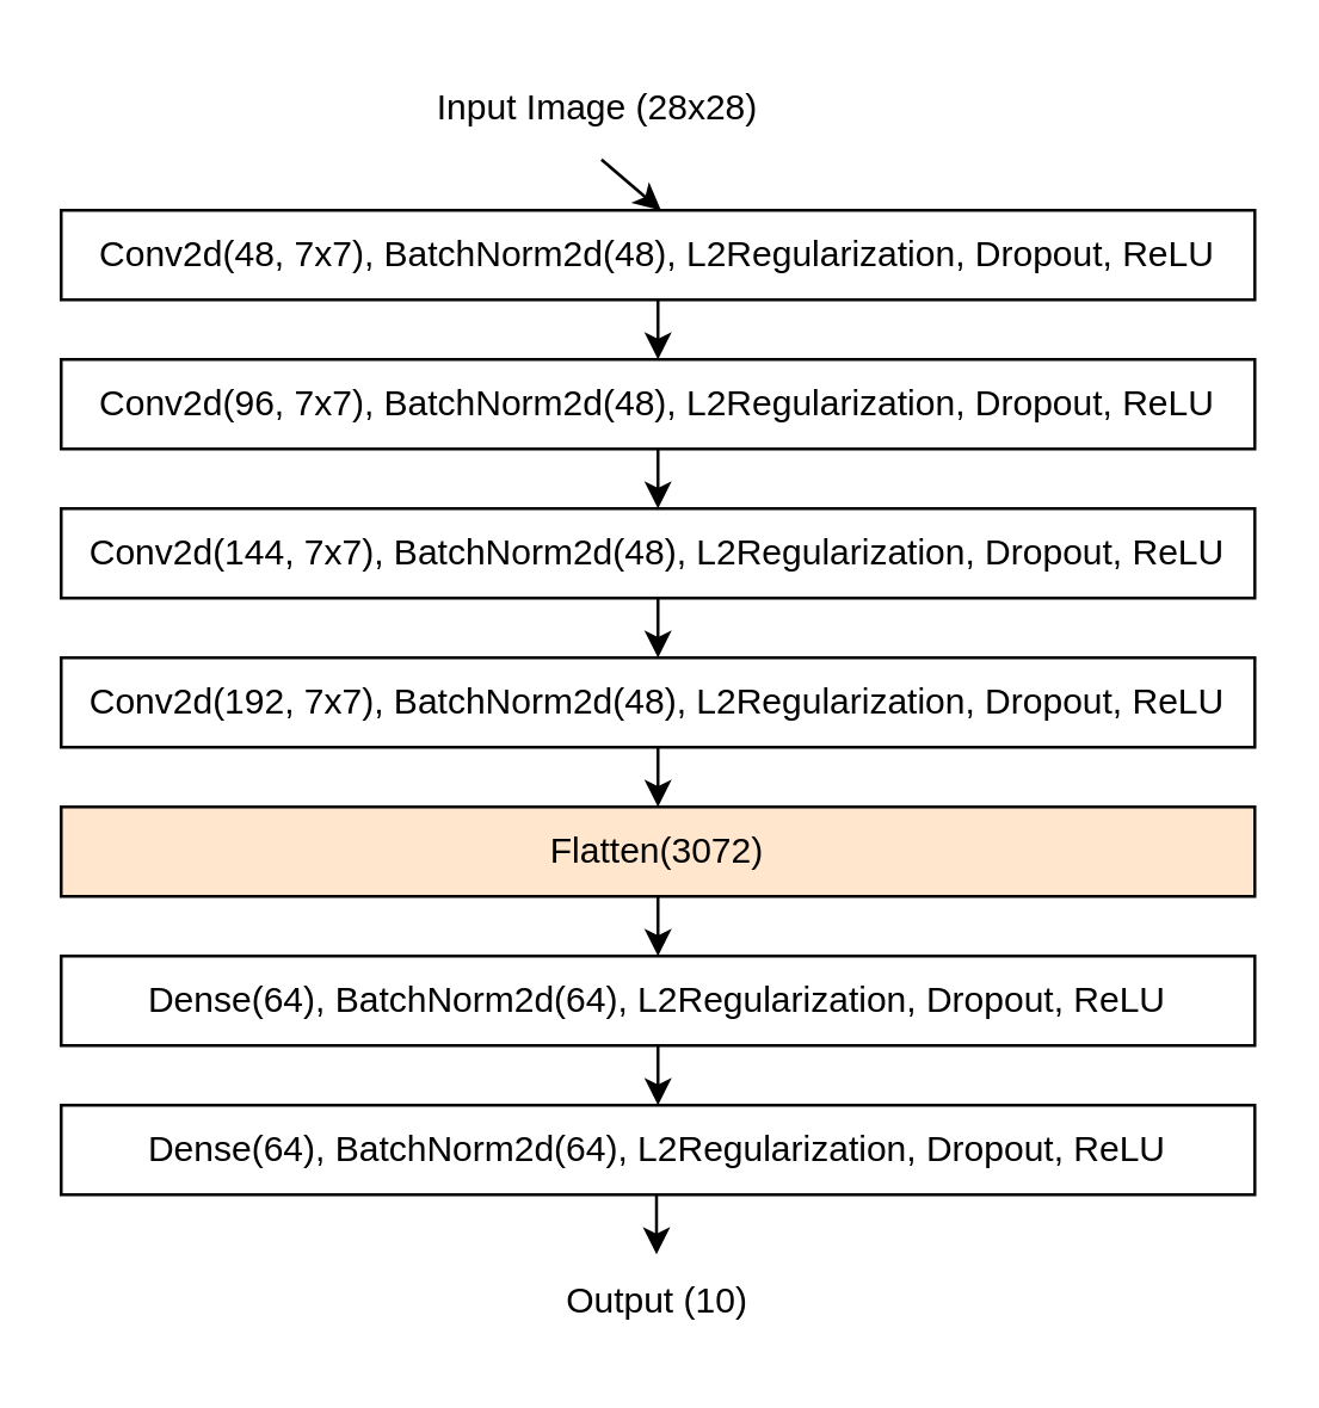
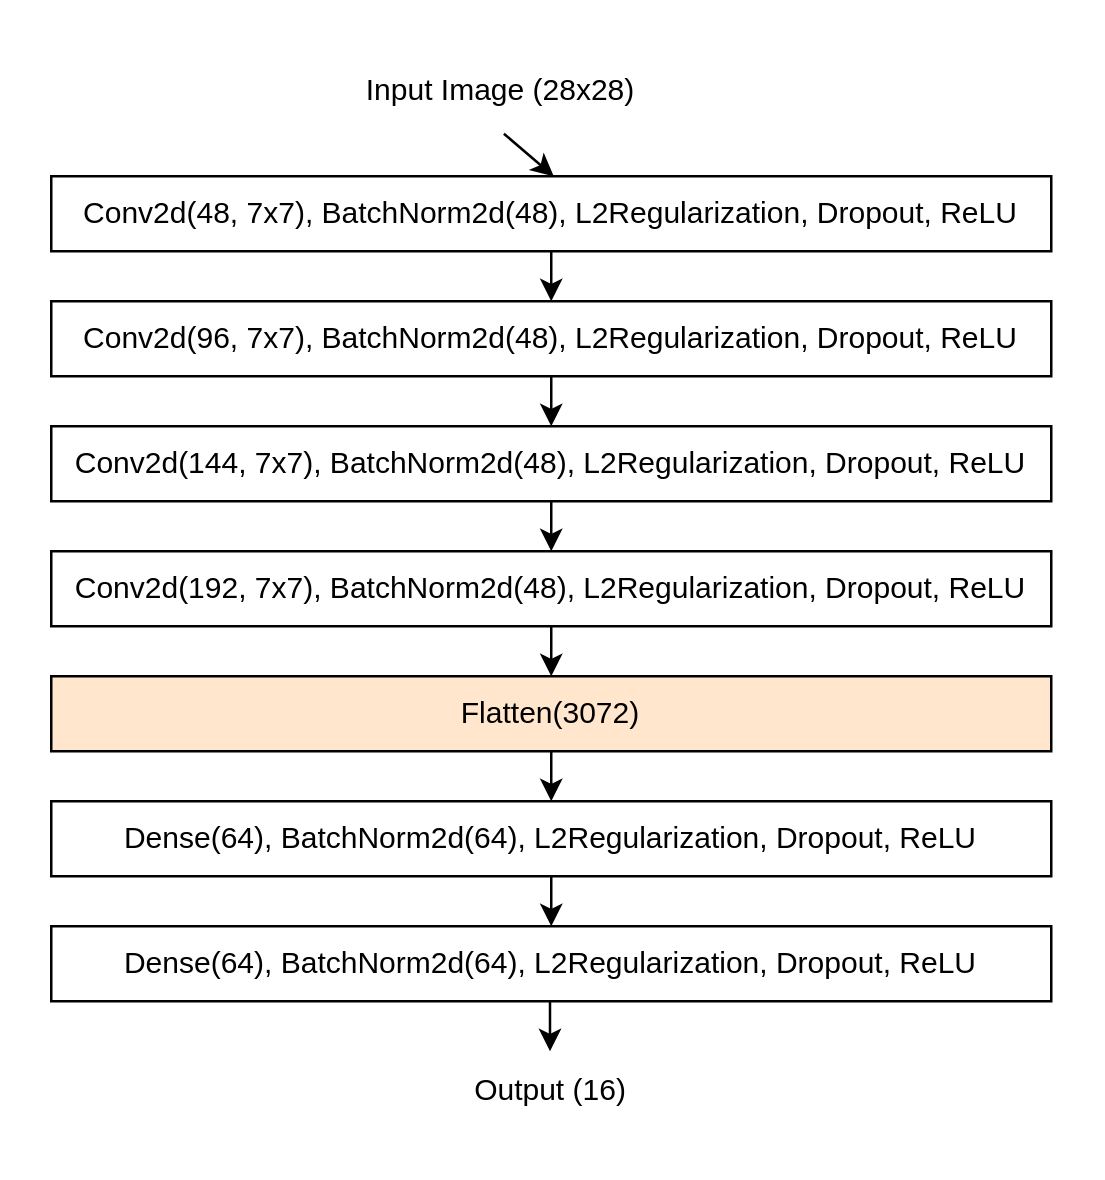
  <mxCell id="0" />
  <mxCell id="1" parent="0" />
  <mxCell id="2" value="Input Image (28x28)" style="text;strokeColor=none;fillColor=none;align=center;verticalAlign=middle;spacingLeft=4;spacingRight=4;overflow=hidden;points=[[0,0.5],[1,0.5]];portConstraint=eastwest;rotatable=0;" vertex="1" parent="1"><mxGeometry x="125" y="20" width="150" height="30" as="geometry" /></mxCell>
  <mxCell id="3" style="edgeStyle=orthogonalEdgeStyle;rounded=0;orthogonalLoop=1;jettySize=auto;html=1;exitX=0.5;exitY=1;exitDx=0;exitDy=0;entryX=0.5;entryY=0;entryDx=0;entryDy=0;" edge="1" parent="1" source="4" target="6"><mxGeometry relative="1" as="geometry" /></mxCell>
  <mxCell id="4" value="Conv2d(48, 7x7), BatchNorm2d(48), L2Regularization, Dropout, ReLU" style="rounded=0;whiteSpace=wrap;html=1;" vertex="1" parent="1"><mxGeometry x="20" y="70" width="400" height="30" as="geometry" /></mxCell>
  <mxCell id="5" style="edgeStyle=orthogonalEdgeStyle;rounded=0;orthogonalLoop=1;jettySize=auto;html=1;exitX=0.5;exitY=1;exitDx=0;exitDy=0;entryX=0.5;entryY=0;entryDx=0;entryDy=0;" edge="1" parent="1" source="6" target="8"><mxGeometry relative="1" as="geometry" /></mxCell>
  <mxCell id="6" value="Conv2d(96, 7x7), BatchNorm2d(48), L2Regularization, Dropout, ReLU" style="rounded=0;whiteSpace=wrap;html=1;" vertex="1" parent="1"><mxGeometry x="20" y="120" width="400" height="30" as="geometry" /></mxCell>
  <mxCell id="7" style="edgeStyle=orthogonalEdgeStyle;rounded=0;orthogonalLoop=1;jettySize=auto;html=1;exitX=0.5;exitY=1;exitDx=0;exitDy=0;entryX=0.5;entryY=0;entryDx=0;entryDy=0;" edge="1" parent="1" source="8" target="11"><mxGeometry relative="1" as="geometry" /></mxCell>
  <mxCell id="8" value="Conv2d(144, 7x7), BatchNorm2d(48), L2Regularization, Dropout, ReLU" style="rounded=0;whiteSpace=wrap;html=1;" vertex="1" parent="1"><mxGeometry x="20" y="170" width="400" height="30" as="geometry" /></mxCell>
  <mxCell id="9" value="Flatten(3072)" style="rounded=0;whiteSpace=wrap;html=1;fillColor=#ffe6cc;" vertex="1" parent="1"><mxGeometry x="20" y="270" width="400" height="30" as="geometry" /></mxCell>
  <mxCell id="10" style="edgeStyle=orthogonalEdgeStyle;rounded=0;orthogonalLoop=1;jettySize=auto;html=1;exitX=0.5;exitY=1;exitDx=0;exitDy=0;entryX=0.5;entryY=0;entryDx=0;entryDy=0;" edge="1" parent="1" source="11" target="9"><mxGeometry relative="1" as="geometry" /></mxCell>
  <mxCell id="11" value="Conv2d(192, 7x7), BatchNorm2d(48), L2Regularization, Dropout, ReLU" style="rounded=0;whiteSpace=wrap;html=1;" vertex="1" parent="1"><mxGeometry x="20" y="220" width="400" height="30" as="geometry" /></mxCell>
- <mxCell id="12" value="Output (10)" style="text;strokeColor=none;fillColor=none;align=center;verticalAlign=middle;spacingLeft=4;spacingRight=4;overflow=hidden;points=[[0,0.5],[1,0.5]];portConstraint=eastwest;rotatable=0;" vertex="1" parent="1"><mxGeometry x="145" y="420" width="150" height="30" as="geometry" /></mxCell>
+ <mxCell id="12" value="Output (16)" style="text;strokeColor=none;fillColor=none;align=center;verticalAlign=middle;spacingLeft=4;spacingRight=4;overflow=hidden;points=[[0,0.5],[1,0.5]];portConstraint=eastwest;rotatable=0;" vertex="1" parent="1"><mxGeometry x="145" y="420" width="150" height="30" as="geometry" /></mxCell>
  <mxCell id="13" value="" style="endArrow=classic;html=1;rounded=0;exitX=0.5;exitY=1;exitDx=0;exitDy=0;" edge="1" parent="1" source="9"><mxGeometry width="50" height="50" relative="1" as="geometry"><mxPoint x="310" y="300" as="sourcePoint" /><mxPoint x="220" y="320" as="targetPoint" /></mxGeometry></mxCell>
  <mxCell id="14" value="" style="endArrow=classic;html=1;rounded=0;exitX=0.507;exitY=1.1;exitDx=0;exitDy=0;exitPerimeter=0;" edge="1" parent="1" source="2"><mxGeometry width="50" height="50" relative="1" as="geometry"><mxPoint x="230" y="307" as="sourcePoint" /><mxPoint x="221" y="70" as="targetPoint" /></mxGeometry></mxCell>
  <mxCell id="15" value="Dense(64), BatchNorm2d(64), L2Regularization, Dropout, ReLU" style="rounded=0;whiteSpace=wrap;html=1;" vertex="1" parent="1"><mxGeometry x="20" y="320" width="400" height="30" as="geometry" /></mxCell>
  <mxCell id="16" value="" style="endArrow=classic;html=1;rounded=0;exitX=0.5;exitY=1;exitDx=0;exitDy=0;" edge="1" parent="1"><mxGeometry width="50" height="50" relative="1" as="geometry"><mxPoint x="220" y="350" as="sourcePoint" /><mxPoint x="220" y="370" as="targetPoint" /></mxGeometry></mxCell>
  <mxCell id="17" value="Dense(64), BatchNorm2d(64), L2Regularization, Dropout, ReLU" style="rounded=0;whiteSpace=wrap;html=1;" vertex="1" parent="1"><mxGeometry x="20" y="370" width="400" height="30" as="geometry" /></mxCell>
  <mxCell id="18" value="" style="endArrow=classic;html=1;rounded=0;exitX=0.5;exitY=1;exitDx=0;exitDy=0;" edge="1" parent="1"><mxGeometry width="50" height="50" relative="1" as="geometry"><mxPoint x="219.5" y="400" as="sourcePoint" /><mxPoint x="219.5" y="420" as="targetPoint" /></mxGeometry></mxCell>
